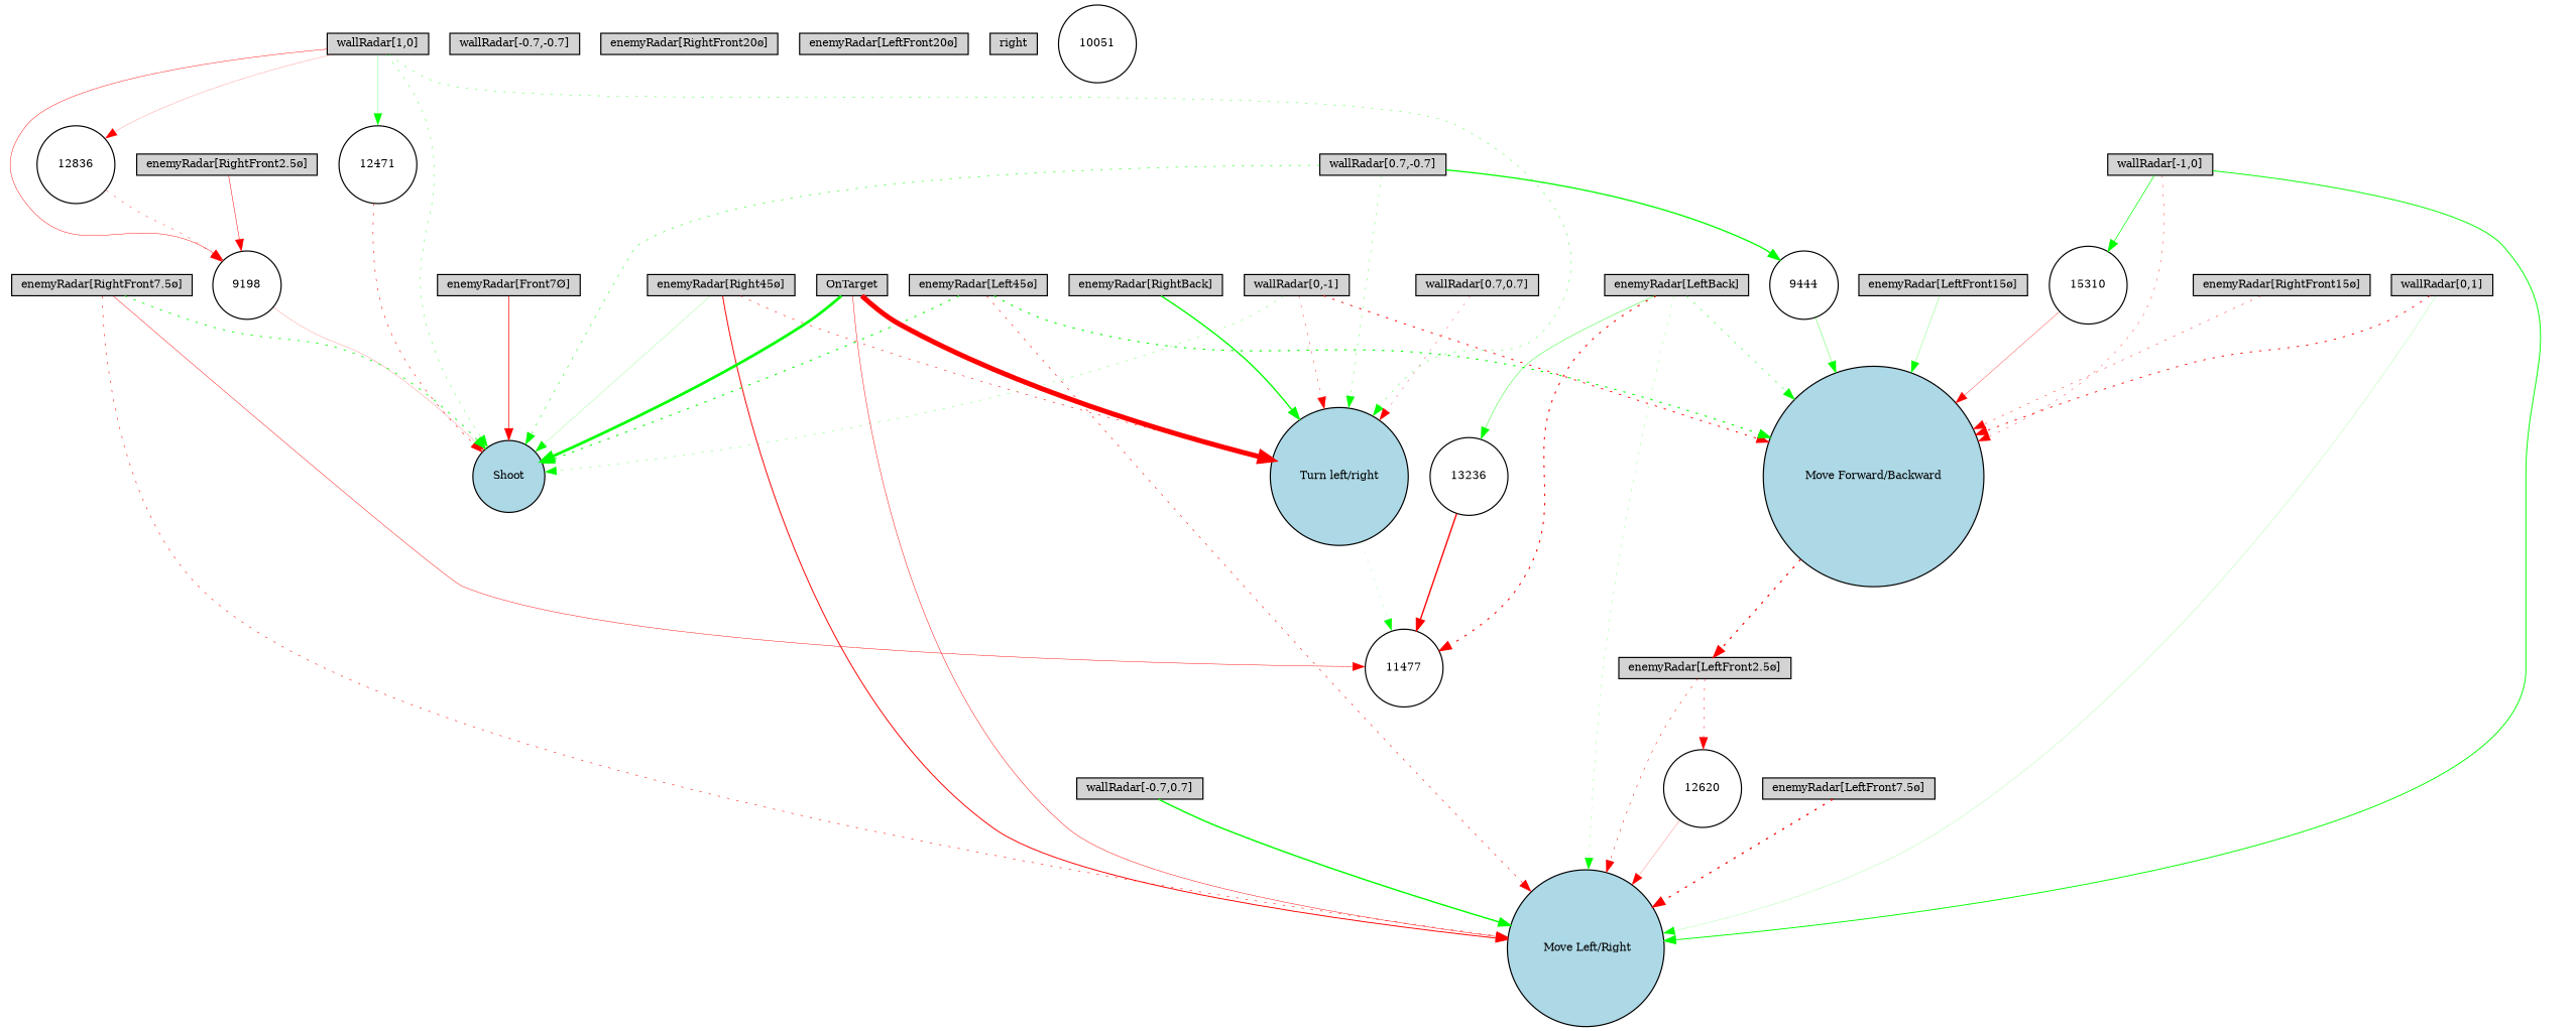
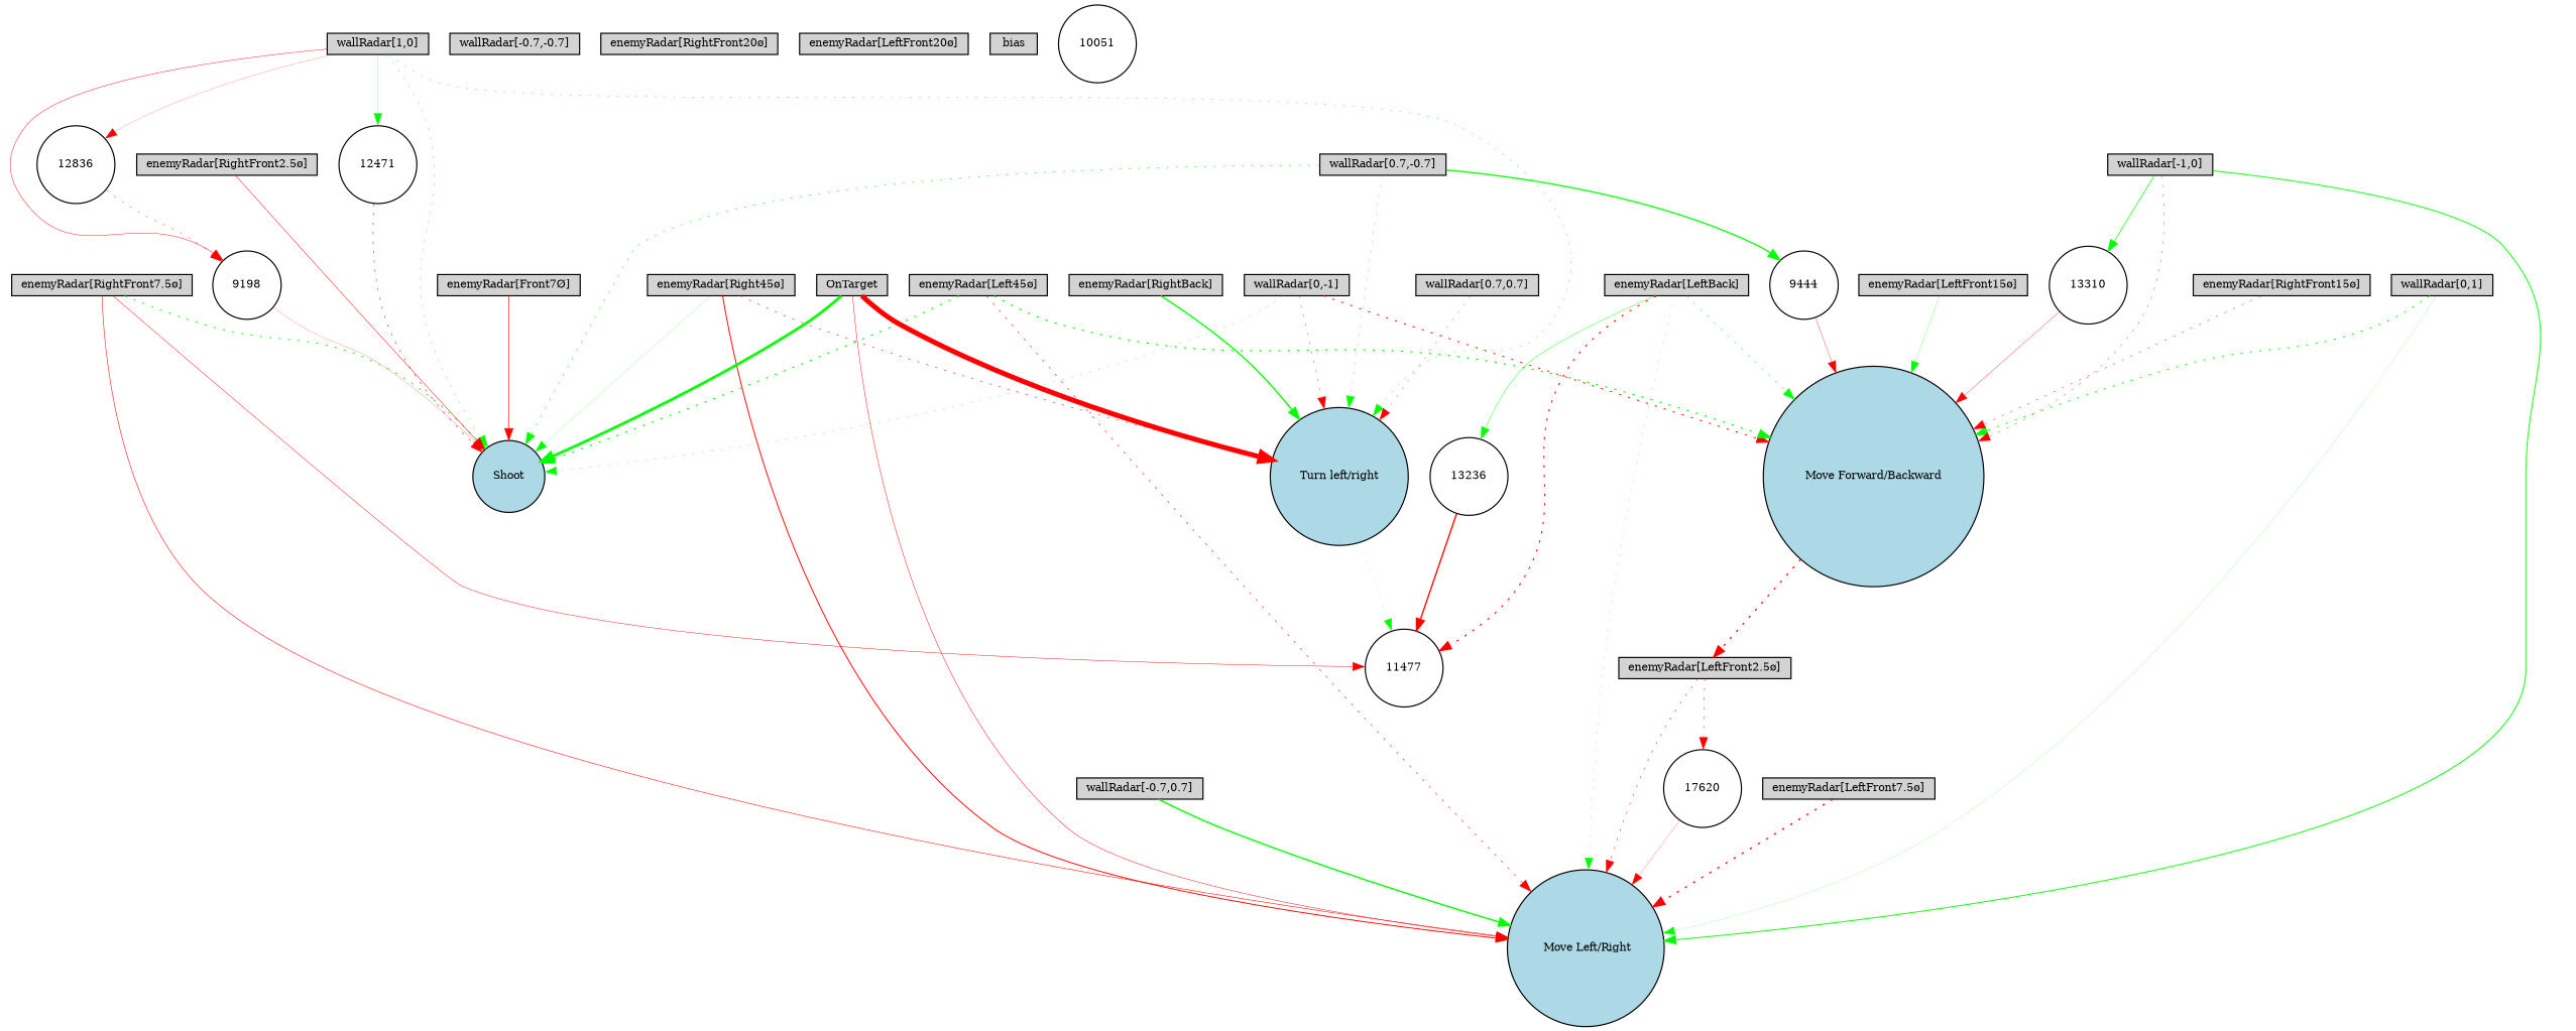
  digraph {
    node [fillcolor=lightgray fontsize=9 shape=box style=filled]
    edge [color=red style=dotted]
    "wallRadar[1,0]" [height=0.2 width=0.2]
    Shoot [fillcolor=lightblue height=0.2 shape=circle width=0.2]
    "Turn left/right" [fillcolor=lightblue height=0.2 shape=circle width=0.2]
    12836 [fillcolor=white height=0.2 shape=circle width=0.2]
    n5 [fillcolor=white height=0.2 label=9198 shape=circle width=0.2]
    12471 [fillcolor=white height=0.2 shape=circle width=0.2]
    11477 [fillcolor=white height=0.2 shape=circle width=0.2]
    "wallRadar[0,1]" [height=0.2 width=0.2]
    "Move Forward/Backward" [fillcolor=lightblue height=0.2 shape=circle width=0.2]
    " Move Left/Right" [fillcolor=lightblue height=0.2 shape=circle width=0.2]
    "enemyRadar[LeftFront2.5ø]" [height=0.2 width=0.2]
    "wallRadar[-1,0]" [height=0.2 width=0.2]
-   13310 [fillcolor=white height=0.2 shape=circle width=0.2 label=15310]
+   13310 [fillcolor=white height=0.2 shape=circle width=0.2]
    "wallRadar[0,-1]" [height=0.2 width=0.2]
    "wallRadar[0.7,0.7]" [height=0.2 width=0.2]
    "wallRadar[-0.7,0.7]" [height=0.2 width=0.2]
    "wallRadar[-0.7,-0.7]" [height=0.2 width=0.2]
    "wallRadar[0.7,-0.7]" [height=0.2 width=0.2]
    9444 [fillcolor=white height=0.2 shape=circle width=0.2]
    "enemyRadar[RightBack]" [height=0.2 width=0.2]
    "enemyRadar[LeftBack]" [height=0.2 width=0.2]
    13236 [fillcolor=white height=0.2 shape=circle width=0.2]
    "enemyRadar[Right45ø]" [height=0.2 width=0.2]
    "enemyRadar[Left45ø]" [height=0.2 width=0.2]
    "enemyRadar[RightFront20ø]" [height=0.2 width=0.2]
    "enemyRadar[LeftFront20ø]" [height=0.2 width=0.2]
    "enemyRadar[RightFront15ø]" [height=0.2 width=0.2]
    "enemyRadar[LeftFront15ø]" [height=0.2 width=0.2]
    "enemyRadar[RightFront7.5ø]" [height=0.2 width=0.2]
    "enemyRadar[LeftFront7.5ø]" [height=0.2 width=0.2]
    "enemyRadar[RightFront2.5ø]" [height=0.2 width=0.2]
-   12620 [fillcolor=white height=0.2 shape=circle width=0.2]
+   12620 [fillcolor=white height=0.2 shape=circle width=0.2 label=17620]
    "enemyRadar[Front7Ø]" [height=0.2 width=0.2]
    OnTarget [height=0.2 width=0.2]
-   bias [height=0.2 width=0.2 label=right]
+   bias [height=0.2 width=0.2]
    n36 [fillcolor=white height=0.2 label=10051 shape=circle width=0.2]
    "wallRadar[1,0]" -> Shoot [color=green penwidth=0.2968699519059748]
    "wallRadar[1,0]" -> "Turn left/right" [color=green penwidth=0.3052956882963614]
    "wallRadar[1,0]" -> 12836 [penwidth=0.15198264316177906 style=solid]
    "wallRadar[1,0]" -> n5 [penwidth=0.36826912818671675 style=solid]
    "wallRadar[1,0]" -> 12471 [color=green penwidth=0.19428209889399745 style=solid]
    "Turn left/right" -> 11477 [color=green penwidth=0.127693473200091]
    12836 -> n5 [penwidth=0.3104116022595462]
    n5 -> Shoot [penwidth=0.1544594570713386 style=solid]
    12471 -> Shoot [penwidth=0.46141087972235906]
-   "wallRadar[0,1]" -> "Move Forward/Backward" [penwidth=0.7432720330457483]
+   "wallRadar[0,1]" -> "Move Forward/Backward" [color=green penwidth=0.7432720330457483]
    "wallRadar[0,1]" -> " Move Left/Right" [color=green penwidth=0.12472068280836575 style=solid]
    "Move Forward/Backward" -> "enemyRadar[LeftFront2.5ø]" [penwidth=1.0323692506175577]
    "enemyRadar[LeftFront2.5ø]" -> " Move Left/Right" [penwidth=0.40734854578405855]
    "enemyRadar[LeftFront2.5ø]" -> 12620 [penwidth=0.3814210310446]
    "wallRadar[-1,0]" -> "Move Forward/Backward" [penwidth=0.3044249740787648]
    "wallRadar[-1,0]" -> " Move Left/Right" [color=green penwidth=0.7916633885626444 style=solid]
    "wallRadar[-1,0]" -> 13310 [color=green penwidth=0.581615062398957 style=solid]
    13310 -> "Move Forward/Backward" [penwidth=0.2727472257707525 style=solid]
    "wallRadar[0,-1]" -> Shoot [color=green penwidth=0.24035214193076268]
    "wallRadar[0,-1]" -> "Turn left/right" [penwidth=0.31570271938360445]
    "wallRadar[0,-1]" -> "Move Forward/Backward" [penwidth=0.7661196423987461]
    "wallRadar[0.7,0.7]" -> "Turn left/right" [penwidth=0.24624642927628762]
    "wallRadar[-0.7,0.7]" -> " Move Left/Right" [color=green penwidth=1.198658663971944 style=solid]
    "wallRadar[0.7,-0.7]" -> Shoot [color=green penwidth=0.43912911251709685]
    "wallRadar[0.7,-0.7]" -> "Turn left/right" [color=green penwidth=0.25735781696877225]
    "wallRadar[0.7,-0.7]" -> 9444 [color=green penwidth=1.102331151907143 style=solid]
-   9444 -> "Move Forward/Backward" [color=green penwidth=0.27432084434875037 style=solid]
+   9444 -> "Move Forward/Backward" [penwidth=0.27432084434875037 style=solid]
    "enemyRadar[RightBack]" -> "Turn left/right" [color=green penwidth=1.1454258887608963 style=solid]
    "enemyRadar[LeftBack]" -> 11477 [penwidth=0.9172480054701351]
    "enemyRadar[LeftBack]" -> "Move Forward/Backward" [color=green penwidth=0.4037387854069864]
    "enemyRadar[LeftBack]" -> " Move Left/Right" [color=green penwidth=0.17793881320252136]
    "enemyRadar[LeftBack]" -> 13236 [color=green penwidth=0.3396912464989213 style=solid]
    13236 -> 11477 [penwidth=1.141785088049879 style=solid]
    "enemyRadar[Right45ø]" -> Shoot [color=green penwidth=0.13940772642450672 style=solid]
    "enemyRadar[Right45ø]" -> "Turn left/right" [penwidth=0.44377530167313517]
    "enemyRadar[Right45ø]" -> " Move Left/Right" [penwidth=0.802176173843692 style=solid]
    "enemyRadar[Left45ø]" -> Shoot [color=green penwidth=0.8975444117507334]
    "enemyRadar[Left45ø]" -> "Move Forward/Backward" [color=green penwidth=0.9265191796873562]
    "enemyRadar[Left45ø]" -> " Move Left/Right" [penwidth=0.4717680404608532]
    "enemyRadar[RightFront15ø]" -> "Move Forward/Backward" [penwidth=0.3564198444597809]
    "enemyRadar[LeftFront15ø]" -> "Move Forward/Backward" [color=green penwidth=0.19966653105510657 style=solid]
    "enemyRadar[RightFront7.5ø]" -> Shoot [color=green penwidth=0.7087558013377367]
    "enemyRadar[RightFront7.5ø]" -> 11477 [penwidth=0.3724508071513999 style=solid]
-   "enemyRadar[RightFront7.5ø]" -> " Move Left/Right" [penwidth=0.4529005470687115]
+   "enemyRadar[RightFront7.5ø]" -> " Move Left/Right" [penwidth=0.4529005470687115 style=solid]
    "enemyRadar[LeftFront7.5ø]" -> " Move Left/Right" [penwidth=1.0921400338514855]
-   "enemyRadar[RightFront2.5ø]" -> n5 [penwidth=0.39706201304106636 style=solid]
+   "enemyRadar[RightFront2.5ø]" -> Shoot [penwidth=0.39706201304106636 style=solid]
    12620 -> " Move Left/Right" [penwidth=0.17087630311322738 style=solid]
    "enemyRadar[Front7Ø]" -> Shoot [penwidth=0.57459218439865 style=solid]
    OnTarget -> Shoot [color=green penwidth=2.318738067031109 style=solid]
    OnTarget -> "Turn left/right" [penwidth=4.261504429065653 style=solid]
    OnTarget -> " Move Left/Right" [penwidth=0.3867841892884262 style=solid]
  }
